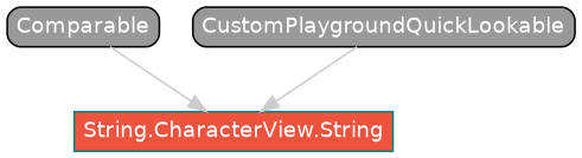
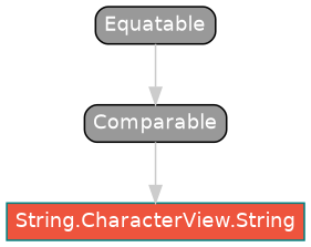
  strict digraph {
    node [color=black fillcolor="#999999" fontcolor=white fontname=Helvetica fontsize=12 margin="0.07,0.05" shape=box style="filled,rounded"]
    edge [color="#cccccc"]
    n1 [color=teal fillcolor="#ee543d" height=0.3 label="String.CharacterView.String" style=filled]
    Comparable [height=0.3]
-   CustomPlaygroundQuickLookable [height=0.3]
+   Equatable [height=0.3]
    subgraph sub_1 {
      rank=max
      n1
    }
    Comparable -> n1
-   CustomPlaygroundQuickLookable -> n1
+   Equatable -> Comparable
  }
